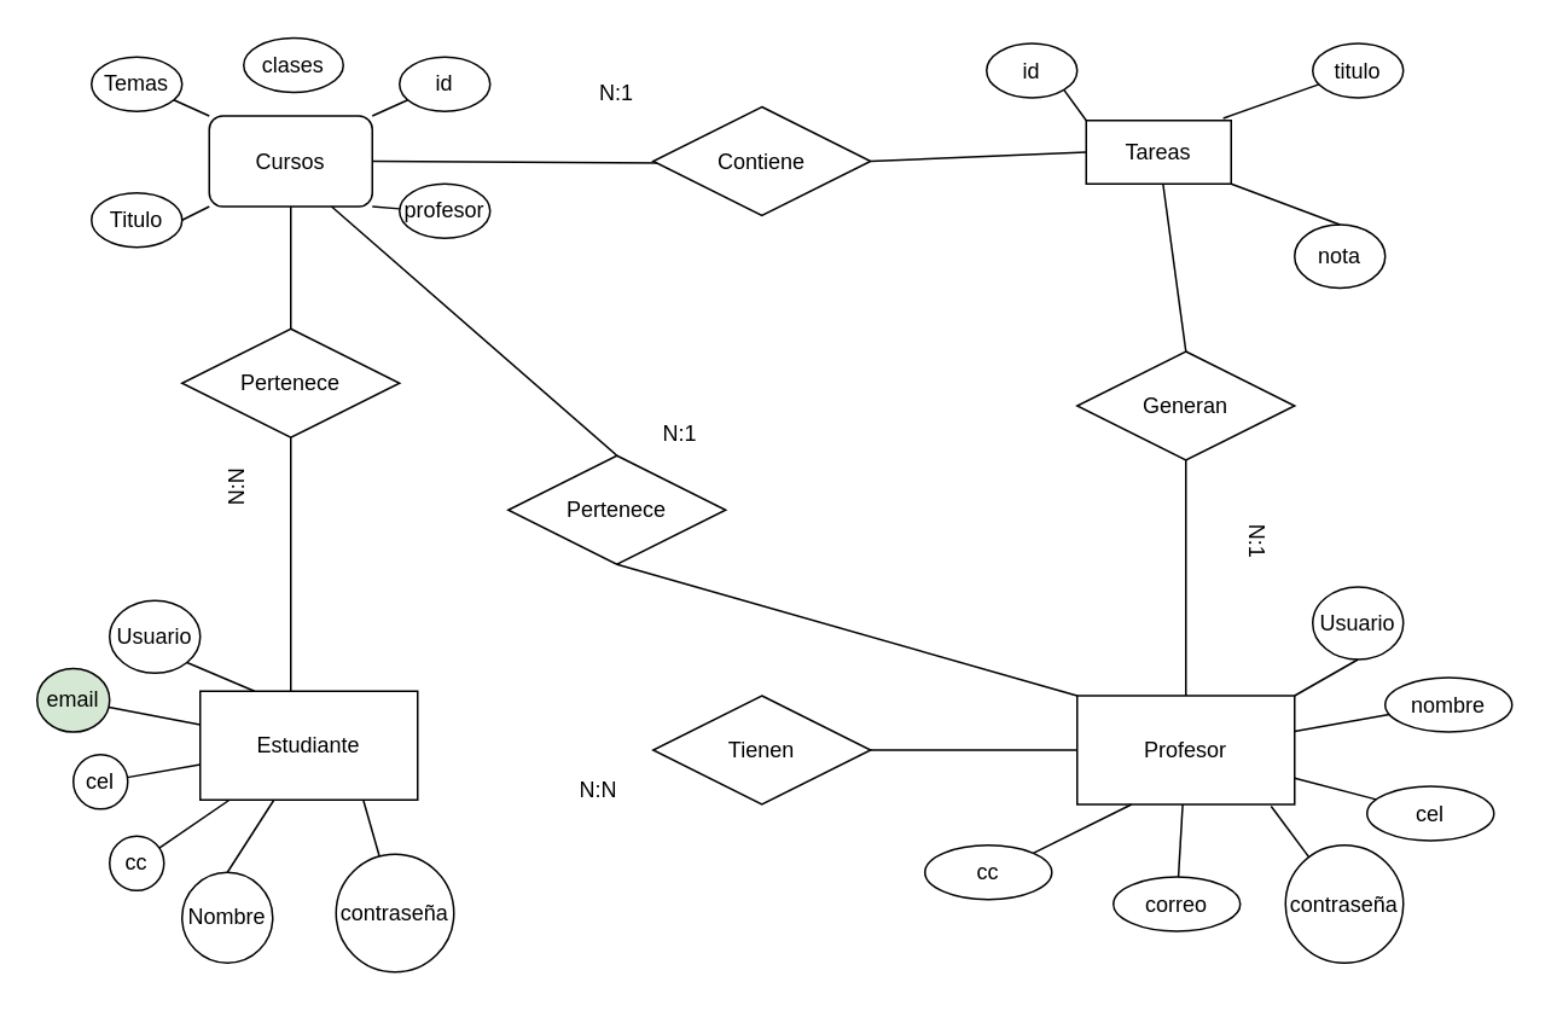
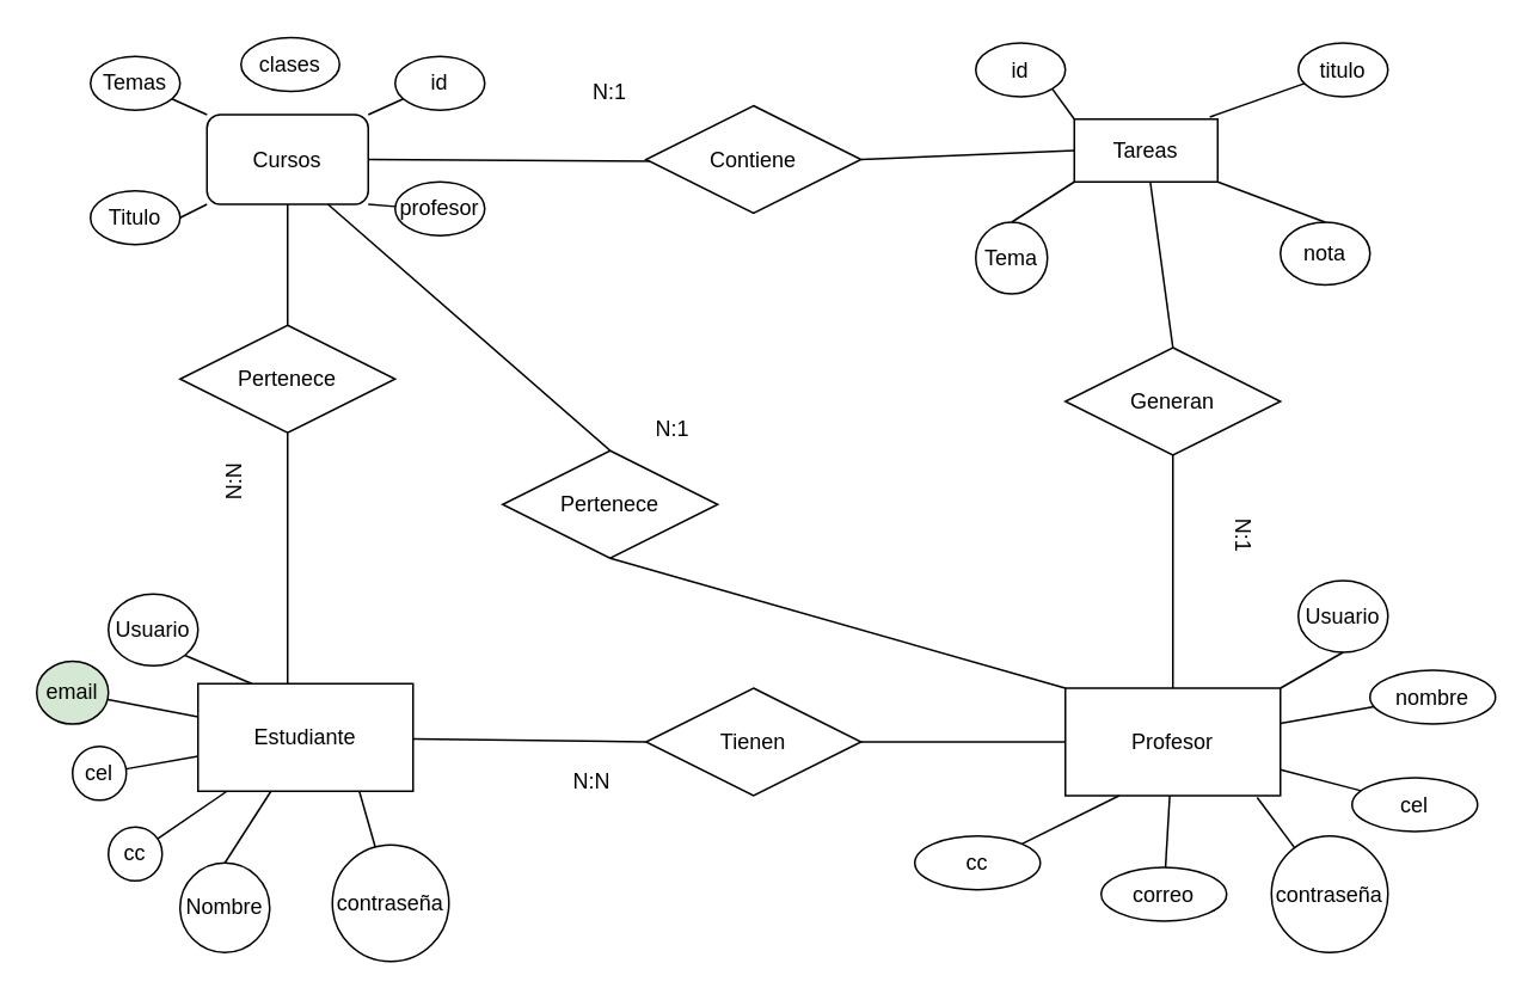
  <mxCell id="0" />
  <mxCell id="1" parent="0" />
  <mxCell id="2" value="Cursos" style="whiteSpace=wrap;html=1;rounded=1;" parent="1" vertex="1"><mxGeometry x="115" y="63.5" width="90" height="50" as="geometry" /></mxCell>
  <mxCell id="3" value="Estudiante" style="rounded=0;whiteSpace=wrap;html=1;" parent="1" vertex="1"><mxGeometry x="110" y="381" width="120" height="60" as="geometry" /></mxCell>
  <mxCell id="4" value="Tareas" style="rounded=0;whiteSpace=wrap;html=1;" parent="1" vertex="1"><mxGeometry x="599" y="66" width="80" height="35" as="geometry" /></mxCell>
  <mxCell id="5" value="Generan" style="shape=rhombus;perimeter=rhombusPerimeter;whiteSpace=wrap;html=1;align=center;" parent="1" vertex="1"><mxGeometry x="594" y="193.5" width="120" height="60" as="geometry" /></mxCell>
  <mxCell id="6" value="" style="endArrow=none;html=1;rounded=0;entryX=0.5;entryY=1;entryDx=0;entryDy=0;" parent="1" source="12" target="5" edge="1"><mxGeometry relative="1" as="geometry"><mxPoint x="804" y="413.5" as="sourcePoint" /><mxPoint x="964" y="413.5" as="targetPoint" /></mxGeometry></mxCell>
  <mxCell id="7" value="" style="endArrow=none;html=1;rounded=0;entryX=0.5;entryY=0;entryDx=0;entryDy=0;" parent="1" source="4" target="5" edge="1"><mxGeometry relative="1" as="geometry"><mxPoint x="584" y="60.5" as="sourcePoint" /><mxPoint x="744" y="60.5" as="targetPoint" /></mxGeometry></mxCell>
  <mxCell id="8" value="Tienen" style="shape=rhombus;perimeter=rhombusPerimeter;whiteSpace=wrap;html=1;align=center;rotation=0;" parent="1" vertex="1"><mxGeometry x="360" y="383.5" width="120" height="60" as="geometry" /></mxCell>
  <mxCell id="9" value="" style="endArrow=none;html=1;rounded=0;exitX=0.5;exitY=1;exitDx=0;exitDy=0;" parent="1" source="14" edge="1"><mxGeometry relative="1" as="geometry"><mxPoint x="480" y="341" as="sourcePoint" /><mxPoint x="160" y="381" as="targetPoint" /></mxGeometry></mxCell>
+ <mxCell id="10" value="" style="endArrow=none;html=1;rounded=0;entryX=0;entryY=0.5;entryDx=0;entryDy=0;" parent="1" source="3" target="8" edge="1"><mxGeometry relative="1" as="geometry"><mxPoint x="460" y="321" as="sourcePoint" /><mxPoint x="620" y="321" as="targetPoint" /></mxGeometry></mxCell>
  <mxCell id="11" value="N:N" style="text;html=1;strokeColor=none;fillColor=none;align=center;verticalAlign=middle;whiteSpace=wrap;rounded=0;rotation=0;" parent="1" vertex="1"><mxGeometry x="300" y="426" width="60" height="20" as="geometry" /></mxCell>
  <mxCell id="12" value="Profesor" style="rounded=0;whiteSpace=wrap;html=1;" parent="1" vertex="1"><mxGeometry x="594" y="383.5" width="120" height="60" as="geometry" /></mxCell>
  <mxCell id="13" value="" style="endArrow=none;html=1;rounded=0;exitX=1;exitY=0.5;exitDx=0;exitDy=0;" parent="1" source="8" target="12" edge="1"><mxGeometry width="50" height="50" relative="1" as="geometry"><mxPoint x="834" y="433.5" as="sourcePoint" /><mxPoint x="884" y="383.5" as="targetPoint" /></mxGeometry></mxCell>
  <mxCell id="14" value="Pertenece" style="shape=rhombus;perimeter=rhombusPerimeter;whiteSpace=wrap;html=1;align=center;" parent="1" vertex="1"><mxGeometry x="100" y="181" width="120" height="60" as="geometry" /></mxCell>
  <mxCell id="15" value="" style="endArrow=none;html=1;rounded=0;exitX=0.5;exitY=0;exitDx=0;exitDy=0;" parent="1" source="14" target="2" edge="1"><mxGeometry width="50" height="50" relative="1" as="geometry"><mxPoint x="210" y="246" as="sourcePoint" /><mxPoint x="260" y="196" as="targetPoint" /></mxGeometry></mxCell>
  <mxCell id="16" value="N:1" style="text;html=1;strokeColor=none;fillColor=none;align=center;verticalAlign=middle;whiteSpace=wrap;rounded=0;rotation=90;" parent="1" vertex="1"><mxGeometry x="664" y="283.5" width="60" height="30" as="geometry" /></mxCell>
  <mxCell id="17" value="N:N" style="text;html=1;strokeColor=none;fillColor=none;align=center;verticalAlign=middle;whiteSpace=wrap;rounded=0;rotation=-90;" parent="1" vertex="1"><mxGeometry x="100" y="253.5" width="60" height="30" as="geometry" /></mxCell>
  <mxCell id="18" value="titulo" style="ellipse;whiteSpace=wrap;html=1;" parent="1" vertex="1"><mxGeometry x="724" y="23.5" width="50" height="30" as="geometry" /></mxCell>
  <mxCell id="19" value="" style="endArrow=none;html=1;rounded=0;entryX=0.945;entryY=-0.033;entryDx=0;entryDy=0;entryPerimeter=0;" parent="1" source="18" target="4" edge="1"><mxGeometry width="50" height="50" relative="1" as="geometry"><mxPoint x="284" y="48.5" as="sourcePoint" /><mxPoint x="714" y="63.5" as="targetPoint" /></mxGeometry></mxCell>
  <mxCell id="20" value="correo" style="ellipse;whiteSpace=wrap;html=1;" parent="1" vertex="1"><mxGeometry x="614" y="483.5" width="70" height="30" as="geometry" /></mxCell>
  <mxCell id="21" value="" style="endArrow=none;html=1;rounded=0;" parent="1" source="12" target="20" edge="1"><mxGeometry width="50" height="50" relative="1" as="geometry"><mxPoint x="834" y="423.5" as="sourcePoint" /><mxPoint x="884" y="373.5" as="targetPoint" /></mxGeometry></mxCell>
  <mxCell id="22" value="cc" style="ellipse;whiteSpace=wrap;html=1;aspect=fixed;" parent="1" vertex="1"><mxGeometry x="60" y="461" width="30" height="30" as="geometry" /></mxCell>
  <mxCell id="23" value="" style="endArrow=none;html=1;rounded=0;" parent="1" source="3" target="22" edge="1"><mxGeometry width="50" height="50" relative="1" as="geometry"><mxPoint x="660" y="421" as="sourcePoint" /><mxPoint x="710" y="371" as="targetPoint" /></mxGeometry></mxCell>
  <mxCell id="24" value="Temas" style="ellipse;whiteSpace=wrap;html=1;" parent="1" vertex="1"><mxGeometry x="50" y="31" width="50" height="30" as="geometry" /></mxCell>
  <mxCell id="25" value="" style="endArrow=none;html=1;rounded=0;exitX=0;exitY=0;exitDx=0;exitDy=0;" parent="1" source="2" target="24" edge="1"><mxGeometry width="50" height="50" relative="1" as="geometry"><mxPoint x="210" y="166" as="sourcePoint" /><mxPoint x="260" y="116" as="targetPoint" /></mxGeometry></mxCell>
+ <mxCell id="26" value="Tema" style="ellipse;whiteSpace=wrap;html=1;direction=south;" parent="1" vertex="1"><mxGeometry x="544" y="123.5" width="40" height="40" as="geometry" /></mxCell>
  <mxCell id="27" value="nota" style="ellipse;whiteSpace=wrap;html=1;" parent="1" vertex="1"><mxGeometry x="714" y="123.5" width="50" height="35" as="geometry" /></mxCell>
+ <mxCell id="28" value="" style="endArrow=none;html=1;rounded=0;exitX=0;exitY=0.5;exitDx=0;exitDy=0;entryX=0;entryY=1;entryDx=0;entryDy=0;" parent="1" source="26" target="4" edge="1"><mxGeometry width="50" height="50" relative="1" as="geometry"><mxPoint x="431.483" y="248.787" as="sourcePoint" /><mxPoint x="334" y="158.5" as="targetPoint" /></mxGeometry></mxCell>
  <mxCell id="29" value="email" style="ellipse;whiteSpace=wrap;html=1;fillColor=#d5e8d4;" parent="1" vertex="1"><mxGeometry x="20" y="368.5" width="40" height="35" as="geometry" /></mxCell>
  <mxCell id="30" value="cel" style="ellipse;whiteSpace=wrap;html=1;" parent="1" vertex="1"><mxGeometry x="40" y="416" width="30" height="30" as="geometry" /></mxCell>
  <mxCell id="31" value="" style="endArrow=none;html=1;rounded=0;" parent="1" source="30" target="3" edge="1"><mxGeometry width="50" height="50" relative="1" as="geometry"><mxPoint x="510" y="581" as="sourcePoint" /><mxPoint x="560" y="531" as="targetPoint" /></mxGeometry></mxCell>
  <mxCell id="32" value="" style="endArrow=none;html=1;rounded=0;" parent="1" source="3" target="29" edge="1"><mxGeometry width="50" height="50" relative="1" as="geometry"><mxPoint x="510" y="581" as="sourcePoint" /><mxPoint x="560" y="531" as="targetPoint" /></mxGeometry></mxCell>
  <mxCell id="33" value="Titulo" style="ellipse;whiteSpace=wrap;html=1;" parent="1" vertex="1"><mxGeometry x="50" y="106" width="50" height="30" as="geometry" /></mxCell>
  <mxCell id="34" value="profesor" style="ellipse;whiteSpace=wrap;html=1;" parent="1" vertex="1"><mxGeometry y="101" width="50" height="30" as="geometry" x="220" /></mxCell>
  <mxCell id="35" value="id" style="ellipse;whiteSpace=wrap;html=1;" parent="1" vertex="1"><mxGeometry y="31" width="50" height="30" as="geometry" x="220" /></mxCell>
  <mxCell id="36" value="" style="endArrow=none;html=1;rounded=0;entryX=1;entryY=1;entryDx=0;entryDy=0;" parent="1" source="34" target="2" edge="1"><mxGeometry width="50" height="50" relative="1" as="geometry"><mxPoint x="290" y="116" as="sourcePoint" /><mxPoint x="280" y="81" as="targetPoint" /></mxGeometry></mxCell>
  <mxCell id="37" value="" style="endArrow=none;html=1;rounded=0;exitX=1;exitY=0;exitDx=0;exitDy=0;" parent="1" source="2" target="35" edge="1"><mxGeometry width="50" height="50" relative="1" as="geometry"><mxPoint x="210" y="71" as="sourcePoint" /><mxPoint x="240.77" y="33.333" as="targetPoint" /></mxGeometry></mxCell>
  <mxCell id="38" value="" style="endArrow=none;html=1;rounded=0;exitX=1;exitY=0.5;exitDx=0;exitDy=0;entryX=0;entryY=1;entryDx=0;entryDy=0;" parent="1" source="33" target="2" edge="1"><mxGeometry width="50" height="50" relative="1" as="geometry"><mxPoint x="98.444" y="105.79" as="sourcePoint" /><mxPoint x="110" y="111" as="targetPoint" /></mxGeometry></mxCell>
  <mxCell id="39" value="cel" style="ellipse;whiteSpace=wrap;html=1;" parent="1" vertex="1"><mxGeometry x="754" y="433.5" width="70" height="30" as="geometry" /></mxCell>
  <mxCell id="40" value="nombre" style="ellipse;whiteSpace=wrap;html=1;" parent="1" vertex="1"><mxGeometry x="764" y="373.5" width="70" height="30" as="geometry" /></mxCell>
  <mxCell id="41" value="" style="endArrow=none;html=1;rounded=0;" parent="1" source="40" target="12" edge="1"><mxGeometry width="50" height="50" relative="1" as="geometry"><mxPoint x="914" y="373.5" as="sourcePoint" /><mxPoint x="964" y="323.5" as="targetPoint" /></mxGeometry></mxCell>
  <mxCell id="42" value="" style="endArrow=none;html=1;rounded=0;" parent="1" source="12" target="39" edge="1"><mxGeometry width="50" height="50" relative="1" as="geometry"><mxPoint x="914" y="433.5" as="sourcePoint" /><mxPoint x="964" y="383.5" as="targetPoint" /></mxGeometry></mxCell>
  <mxCell id="43" value="Nombre" style="ellipse;whiteSpace=wrap;html=1;aspect=fixed;" parent="1" vertex="1"><mxGeometry x="100" y="481" width="50" height="50" as="geometry" /></mxCell>
  <mxCell id="44" value="" style="endArrow=none;html=1;rounded=0;entryX=0.5;entryY=0;entryDx=0;entryDy=0;" parent="1" source="3" target="43" edge="1"><mxGeometry width="50" height="50" relative="1" as="geometry"><mxPoint x="180" y="391" as="sourcePoint" /><mxPoint x="220.363" y="341.267" as="targetPoint" /></mxGeometry></mxCell>
  <mxCell id="45" value="cc" style="ellipse;whiteSpace=wrap;html=1;" parent="1" vertex="1"><mxGeometry x="510" y="466" width="70" height="30" as="geometry" /></mxCell>
  <mxCell id="46" value="" style="endArrow=none;html=1;rounded=0;exitX=1;exitY=0;exitDx=0;exitDy=0;entryX=0.25;entryY=1;entryDx=0;entryDy=0;" parent="1" source="45" target="12" edge="1"><mxGeometry width="50" height="50" relative="1" as="geometry"><mxPoint x="569" y="473.5" as="sourcePoint" /><mxPoint x="804" y="443.5" as="targetPoint" /></mxGeometry></mxCell>
  <mxCell id="47" value="" style="endArrow=none;html=1;rounded=0;entryX=1;entryY=1;entryDx=0;entryDy=0;exitX=0.5;exitY=0;exitDx=0;exitDy=0;" parent="1" source="27" target="4" edge="1"><mxGeometry width="50" height="50" relative="1" as="geometry"><mxPoint x="481" y="270.5" as="sourcePoint" /><mxPoint x="504" y="223.5" as="targetPoint" /></mxGeometry></mxCell>
  <mxCell id="48" style="edgeStyle=orthogonalEdgeStyle;rounded=0;orthogonalLoop=1;jettySize=auto;html=1;exitX=0.5;exitY=1;exitDx=0;exitDy=0;" parent="1" source="34" target="34" edge="1"><mxGeometry relative="1" as="geometry" /></mxCell>
  <mxCell id="49" value="Usuario" style="ellipse;whiteSpace=wrap;html=1;" parent="1" vertex="1"><mxGeometry x="60" y="331" width="50" height="40" as="geometry" /></mxCell>
  <mxCell id="50" value="contraseña" style="ellipse;whiteSpace=wrap;html=1;aspect=fixed;" parent="1" vertex="1"><mxGeometry x="185" y="471" width="65" height="65" as="geometry" /></mxCell>
  <mxCell id="51" value="" style="endArrow=none;html=1;rounded=0;entryX=1;entryY=1;entryDx=0;entryDy=0;exitX=0.25;exitY=0;exitDx=0;exitDy=0;" parent="1" source="3" target="49" edge="1"><mxGeometry width="50" height="50" relative="1" as="geometry"><mxPoint x="120" y="409" as="sourcePoint" /><mxPoint x="70" y="400" as="targetPoint" /></mxGeometry></mxCell>
  <mxCell id="52" value="" style="endArrow=none;html=1;rounded=0;exitX=0.75;exitY=1;exitDx=0;exitDy=0;" parent="1" source="3" target="50" edge="1"><mxGeometry width="50" height="50" relative="1" as="geometry"><mxPoint x="130" y="419" as="sourcePoint" /><mxPoint x="80" y="410" as="targetPoint" /></mxGeometry></mxCell>
  <mxCell id="53" value="id" style="ellipse;whiteSpace=wrap;html=1;" parent="1" vertex="1"><mxGeometry x="544" y="23.5" width="50" height="30" as="geometry" /></mxCell>
  <mxCell id="54" value="" style="endArrow=none;html=1;rounded=0;exitX=0;exitY=0;exitDx=0;exitDy=0;entryX=1;entryY=1;entryDx=0;entryDy=0;" parent="1" source="4" target="53" edge="1"><mxGeometry width="50" height="50" relative="1" as="geometry"><mxPoint x="574" y="126.5" as="sourcePoint" /><mxPoint x="604" y="113.5" as="targetPoint" /></mxGeometry></mxCell>
  <mxCell id="55" value="" style="endArrow=none;html=1;rounded=0;entryX=1;entryY=0.5;entryDx=0;entryDy=0;exitX=0.075;exitY=0.517;exitDx=0;exitDy=0;exitPerimeter=0;" parent="1" source="56" target="2" edge="1"><mxGeometry width="50" height="50" relative="1" as="geometry"><mxPoint x="260" y="86" as="sourcePoint" /><mxPoint x="170" y="121" as="targetPoint" /></mxGeometry></mxCell>
  <mxCell id="56" value="Contiene" style="shape=rhombus;perimeter=rhombusPerimeter;whiteSpace=wrap;html=1;align=center;" parent="1" vertex="1"><mxGeometry x="360" y="58.5" width="120" height="60" as="geometry" /></mxCell>
  <mxCell id="57" value="" style="endArrow=none;html=1;rounded=0;entryX=1;entryY=0.5;entryDx=0;entryDy=0;exitX=0;exitY=0.5;exitDx=0;exitDy=0;" parent="1" source="4" target="56" edge="1"><mxGeometry width="50" height="50" relative="1" as="geometry"><mxPoint x="444" y="98.5" as="sourcePoint" /><mxPoint x="389" y="98.5" as="targetPoint" /></mxGeometry></mxCell>
  <mxCell id="58" value="Usuario" style="ellipse;whiteSpace=wrap;html=1;" parent="1" vertex="1"><mxGeometry x="724" y="323.5" width="50" height="40" as="geometry" /></mxCell>
  <mxCell id="59" value="" style="endArrow=none;html=1;rounded=0;entryX=0.5;entryY=1;entryDx=0;entryDy=0;exitX=1;exitY=0;exitDx=0;exitDy=0;" parent="1" source="12" target="58" edge="1"><mxGeometry width="50" height="50" relative="1" as="geometry"><mxPoint x="789" y="353.5" as="sourcePoint" /><mxPoint x="719" y="372.5" as="targetPoint" /></mxGeometry></mxCell>
  <mxCell id="60" value="contraseña" style="ellipse;whiteSpace=wrap;html=1;aspect=fixed;" parent="1" vertex="1"><mxGeometry x="709" y="466" width="65" height="65" as="geometry" /></mxCell>
  <mxCell id="61" value="" style="endArrow=none;html=1;rounded=0;exitX=0.892;exitY=1.017;exitDx=0;exitDy=0;exitPerimeter=0;" parent="1" source="12" target="60" edge="1"><mxGeometry width="50" height="50" relative="1" as="geometry"><mxPoint x="714" y="441" as="sourcePoint" /><mxPoint x="594" y="410" as="targetPoint" /></mxGeometry></mxCell>
  <mxCell id="62" style="edgeStyle=orthogonalEdgeStyle;rounded=0;orthogonalLoop=1;jettySize=auto;html=1;exitX=0.5;exitY=1;exitDx=0;exitDy=0;" parent="1" source="45" target="45" edge="1"><mxGeometry relative="1" as="geometry" /></mxCell>
  <mxCell id="63" value="clases" style="ellipse;whiteSpace=wrap;html=1;" parent="1" vertex="1"><mxGeometry x="134" y="20.5" width="55" height="30" as="geometry" /></mxCell>
  <mxCell id="64" value="N:1" style="text;html=1;strokeColor=none;fillColor=none;align=center;verticalAlign=middle;whiteSpace=wrap;rounded=0;rotation=0;" parent="1" vertex="1"><mxGeometry x="310" y="36" width="60" height="30" as="geometry" /></mxCell>
  <mxCell id="65" value="" style="endArrow=none;html=1;rounded=0;exitX=0.5;exitY=1;exitDx=0;exitDy=0;entryX=0;entryY=0;entryDx=0;entryDy=0;" parent="1" source="66" target="12" edge="1"><mxGeometry relative="1" as="geometry"><mxPoint x="640" y="373.5" as="sourcePoint" /><mxPoint x="804" y="406" as="targetPoint" /></mxGeometry></mxCell>
  <mxCell id="66" value="Pertenece" style="shape=rhombus;perimeter=rhombusPerimeter;whiteSpace=wrap;html=1;align=center;" parent="1" vertex="1"><mxGeometry x="280" y="251" width="120" height="60" as="geometry" /></mxCell>
  <mxCell id="67" value="" style="endArrow=none;html=1;rounded=0;exitX=0.5;exitY=0;exitDx=0;exitDy=0;entryX=0.75;entryY=1;entryDx=0;entryDy=0;" parent="1" source="66" target="2" edge="1"><mxGeometry width="50" height="50" relative="1" as="geometry"><mxPoint x="370" y="278.5" as="sourcePoint" /><mxPoint x="332.5" y="136" as="targetPoint" /></mxGeometry></mxCell>
  <mxCell id="68" value="N:1" style="text;html=1;strokeColor=none;fillColor=none;align=center;verticalAlign=middle;whiteSpace=wrap;rounded=0;rotation=0;" parent="1" vertex="1"><mxGeometry x="345" y="223.5" width="60" height="30" as="geometry" /></mxCell>
